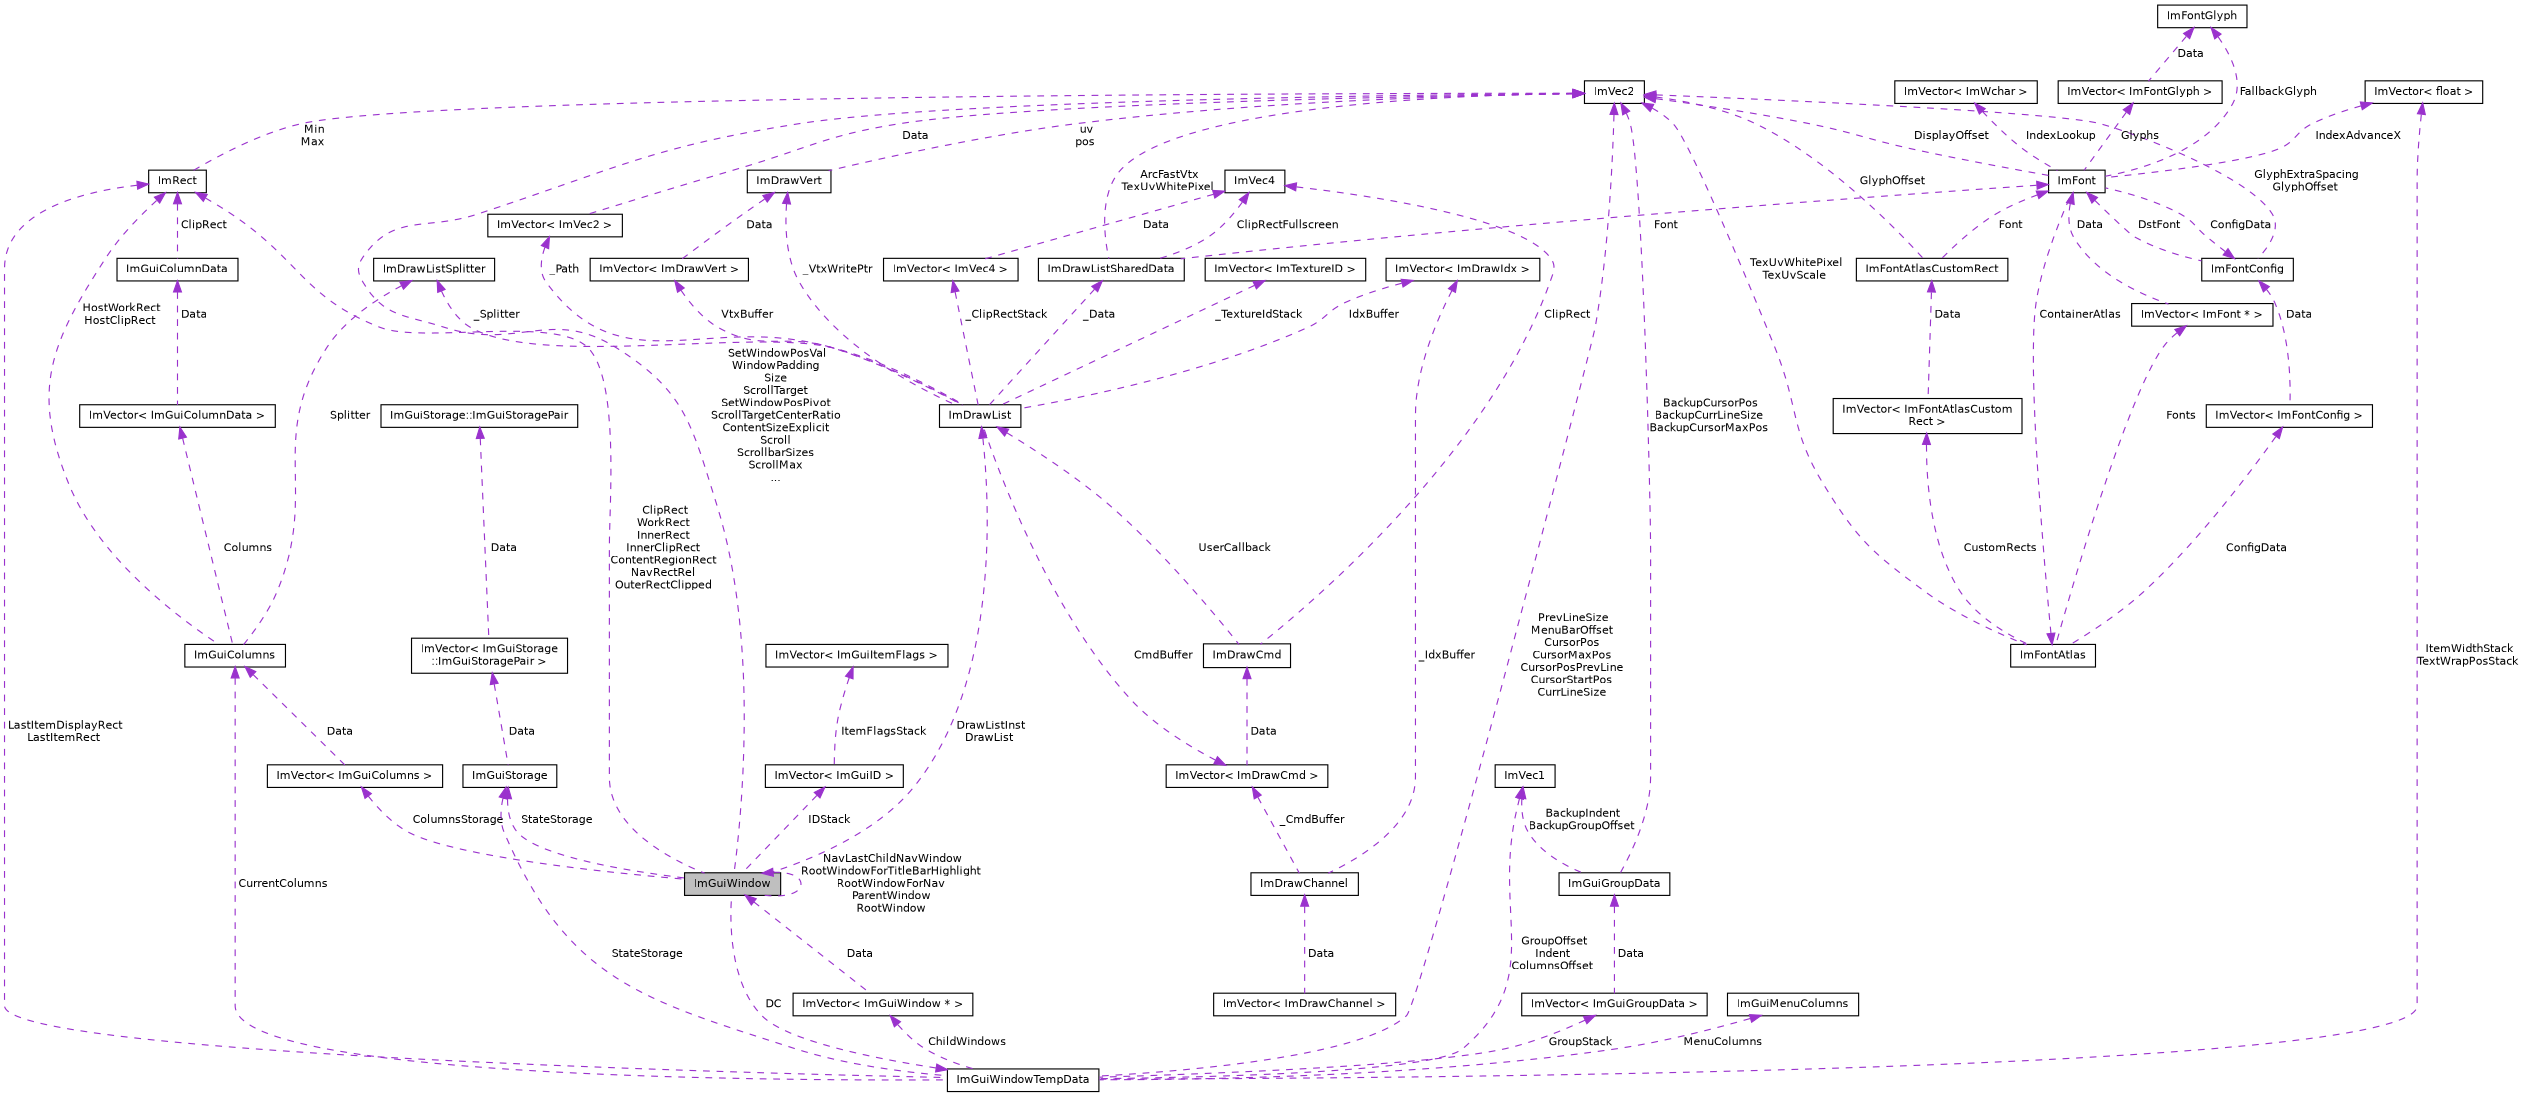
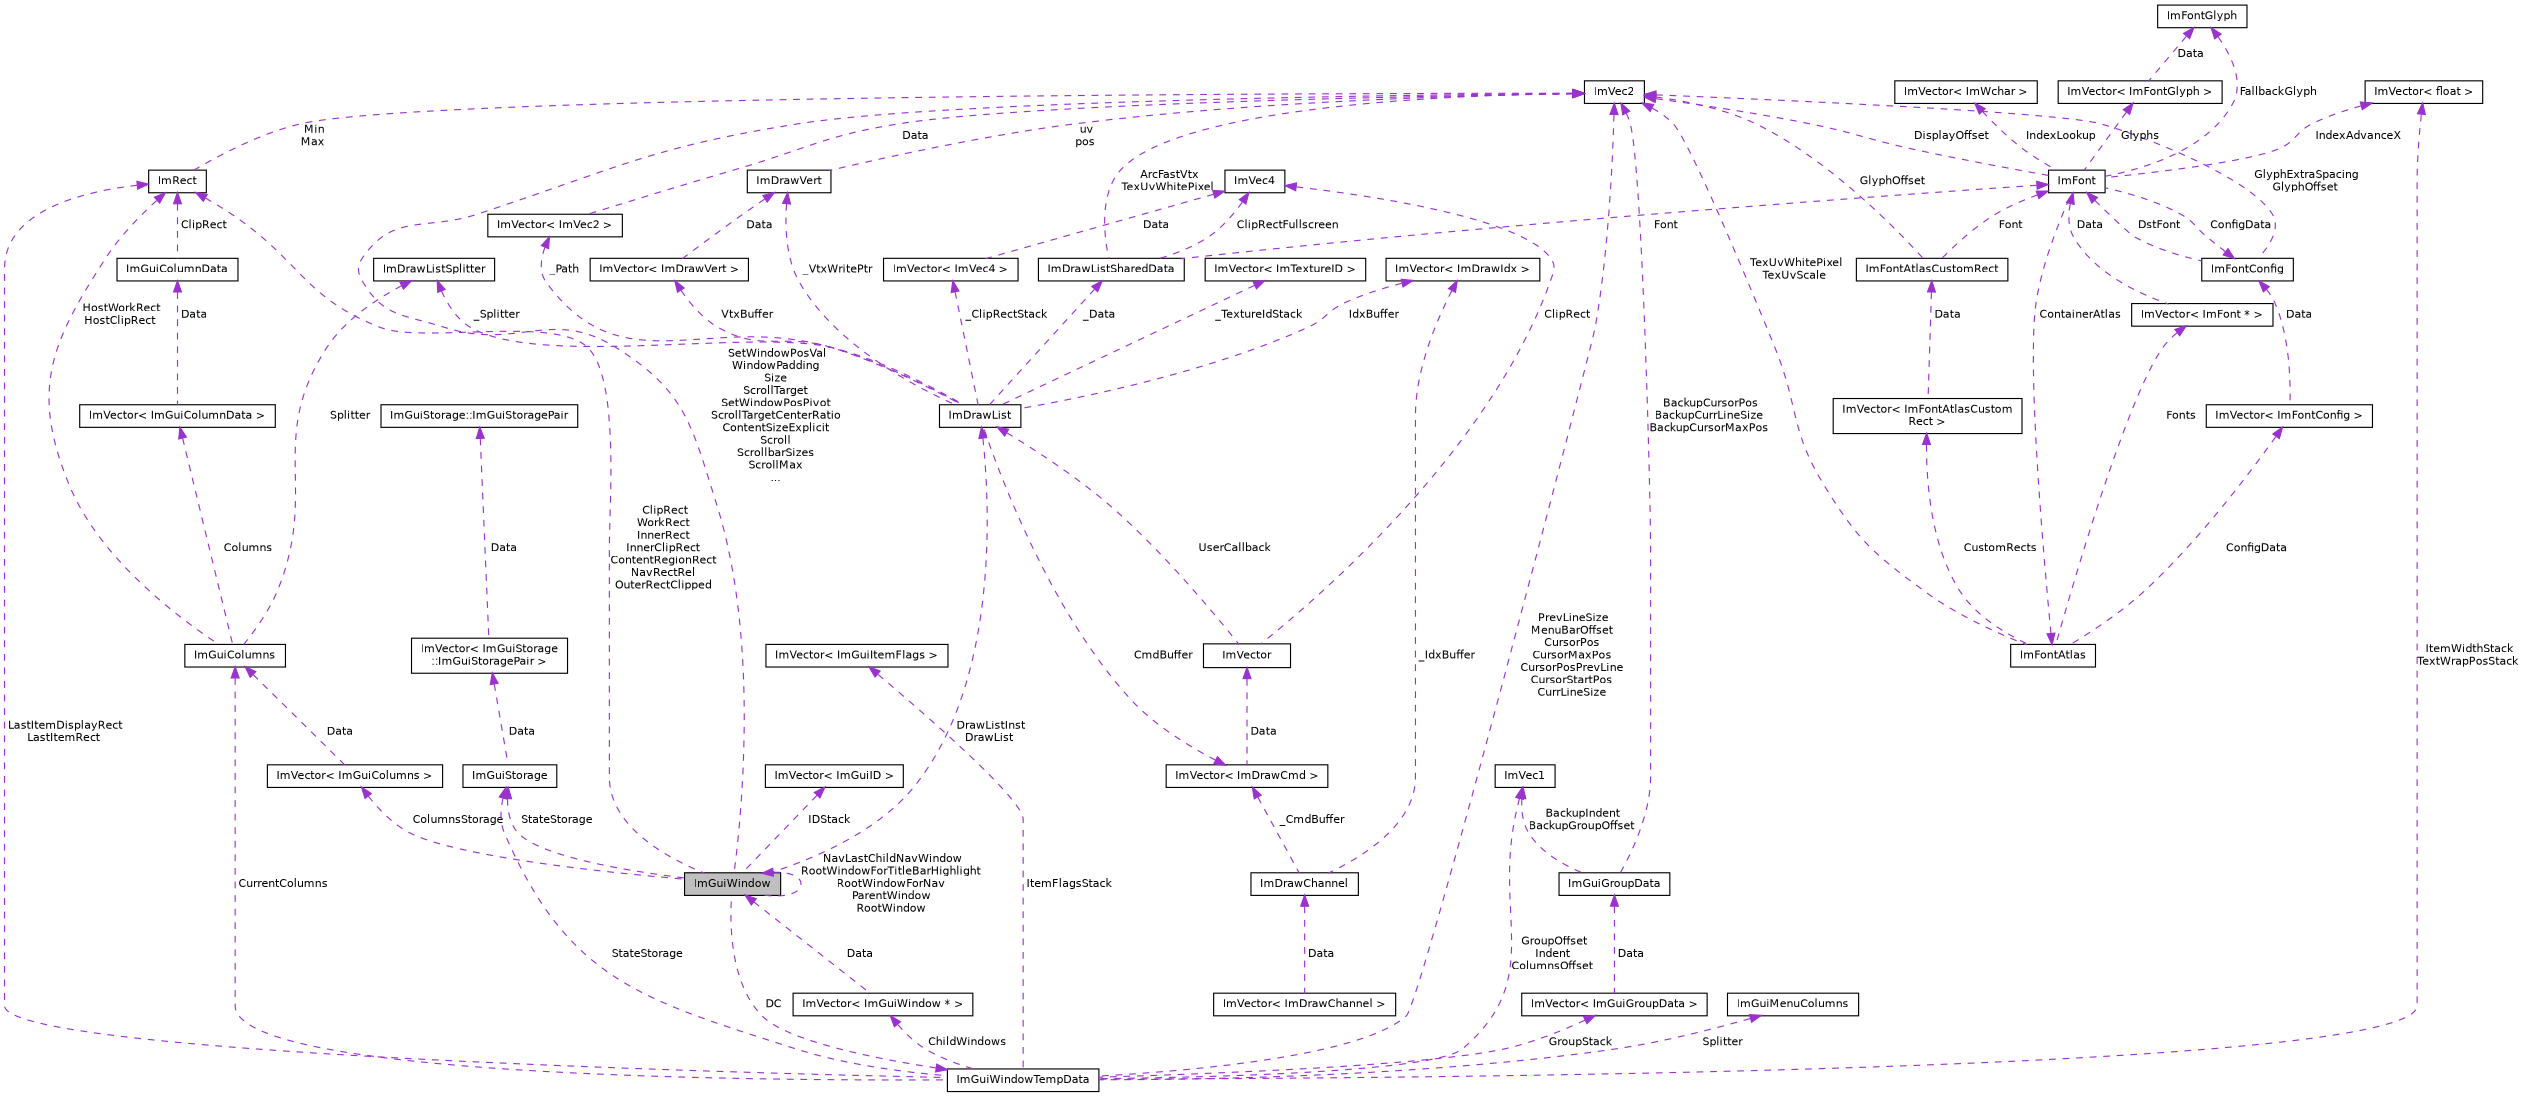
  digraph {
    node [color=black fillcolor=white fontname=Helvetica fontsize=10 shape=record style=filled]
    edge [color=darkorchid3 dir=back fontname=Helvetica fontsize=10 labelfontname=Helvetica labelfontsize=10 style=dashed]
    n1 [fillcolor=grey75 fontcolor=black height=0.2 label=ImGuiWindow width=0.4]
    n2 [height=0.2 label="ImVector\< ImGuiWindow * \>" width=0.4]
    n3 [height=0.2 label=ImGuiWindowTempData width=0.4]
    n4 [height=0.2 label="ImVector\< ImGuiColumns \>" width=0.4]
    n5 [height=0.2 label=ImGuiColumns width=0.4]
    n6 [height=0.2 label="ImVector\< ImGuiColumnData \>" width=0.4]
    n7 [height=0.2 label=ImGuiColumnData width=0.4]
    n8 [height=0.2 label=ImRect width=0.4]
    n9 [height=0.2 label=ImVec2 width=0.4]
    n10 [height=0.2 label=ImDrawVert width=0.4]
    n11 [height=0.2 label="ImVector\< ImVec2 \>" width=0.4]
    n12 [height=0.2 label=ImDrawListSharedData width=0.4]
    n13 [height=0.2 label=ImFont width=0.4]
    n14 [height=0.2 label=ImFontConfig width=0.4]
    n15 [height=0.2 label=ImFontAtlas width=0.4]
    n16 [height=0.2 label=ImFontAtlasCustomRect width=0.4]
    n17 [height=0.2 label=ImGuiGroupData width=0.4]
    n18 [height=0.2 label=ImDrawList width=0.4]
    n19 [height=0.2 label="ImVector\< ImDrawVert \>" width=0.4]
    n20 [height=0.2 label="ImVector\< ImFont * \>" width=0.4]
    n21 [height=0.2 label="ImVector\< ImFontConfig \>" width=0.4]
    n22 [height=0.2 label="ImVector\< ImFontAtlasCustom\lRect \>" width=0.4]
    n23 [height=0.2 label="ImVector\< ImGuiGroupData \>" width=0.4]
    n24 [height=0.2 label=ImDrawListSplitter width=0.4]
-   n25 [height=0.2 label=ImDrawCmd width=0.4]
+   n25 [height=0.2 label=ImVector width=0.4]
    n26 [height=0.2 label="ImVector\< ImDrawChannel \>" width=0.4]
    n27 [height=0.2 label=ImDrawChannel width=0.4]
    n28 [height=0.2 label="ImVector\< ImDrawCmd \>" width=0.4]
    n29 [height=0.2 label=ImVec4 width=0.4]
    n30 [height=0.2 label="ImVector\< ImVec4 \>" width=0.4]
    n31 [height=0.2 label="ImVector\< ImFontGlyph \>" width=0.4]
    n32 [height=0.2 label=ImFontGlyph width=0.4]
    n33 [height=0.2 label="ImVector\< float \>" width=0.4]
    n34 [height=0.2 label="ImVector\< ImWchar \>" width=0.4]
    n35 [height=0.2 label="ImVector\< ImDrawIdx \>" width=0.4]
    n36 [height=0.2 label="ImVector\< ImTextureID \>" width=0.4]
    n37 [height=0.2 label=ImGuiStorage width=0.4]
    n38 [height=0.2 label="ImVector\< ImGuiStorage\l::ImGuiStoragePair \>" width=0.4]
    n39 [height=0.2 label="ImGuiStorage::ImGuiStoragePair" width=0.4]
    n40 [height=0.2 label=ImVec1 width=0.4]
    n41 [height=0.2 label="ImVector\< ImGuiItemFlags \>" width=0.4]
    n42 [height=0.2 label=ImGuiMenuColumns width=0.4]
    n43 [height=0.2 label="ImVector\< ImGuiID \>" width=0.4]
    n1 -> n1 [label=" NavLastChildNavWindow\nRootWindowForTitleBarHighlight\nRootWindowForNav\nParentWindow\nRootWindow"]
    n1 -> n2 [label=" Data"]
    n2 -> n3 [label=" ChildWindows"]
    n3 -> n1 [label=" DC"]
    n4 -> n1 [label=" ColumnsStorage"]
    n5 -> n3 [label=" CurrentColumns"]
    n5 -> n4 [label=" Data"]
    n6 -> n5 [label=" Columns"]
    n7 -> n6 [label=" Data"]
    n8 -> n1 [label=" ClipRect\nWorkRect\nInnerRect\nInnerClipRect\nContentRegionRect\nNavRectRel\nOuterRectClipped"]
    n8 -> n3 [label=" LastItemDisplayRect\nLastItemRect"]
    n8 -> n5 [label=" HostWorkRect\nHostClipRect"]
    n8 -> n7 [label=" ClipRect"]
    n9 -> n1 [label=" SetWindowPosVal\nWindowPadding\nSize\nScrollTarget\nSetWindowPosPivot\nScrollTargetCenterRatio\nContentSizeExplicit\nScroll\nScrollbarSizes\nScrollMax\n..."]
    n9 -> n3 [label=" PrevLineSize\nMenuBarOffset\nCursorPos\nCursorMaxPos\nCursorPosPrevLine\nCursorStartPos\nCurrLineSize"]
    n9 -> n8 [label=" Min\nMax"]
    n9 -> n10 [label=" uv\npos"]
    n9 -> n11 [label=" Data"]
    n9 -> n12 [label=" ArcFastVtx\nTexUvWhitePixel"]
    n9 -> n13 [label=" DisplayOffset"]
    n9 -> n14 [label=" GlyphExtraSpacing\nGlyphOffset"]
    n9 -> n15 [label=" TexUvWhitePixel\nTexUvScale"]
    n9 -> n16 [label=" GlyphOffset"]
    n9 -> n17 [label=" BackupCursorPos\nBackupCurrLineSize\nBackupCursorMaxPos"]
    n10 -> n18 [label=" _VtxWritePtr"]
    n10 -> n19 [label=" Data"]
    n11 -> n18 [label=" _Path"]
    n12 -> n18 [label=" _Data"]
    n13 -> n12 [label=" Font"]
    n13 -> n14 [label=" DstFont"]
    n13 -> n16 [label=" Font"]
    n13 -> n20 [label=" Data"]
    n14 -> n13 [label=" ConfigData"]
    n14 -> n21 [label=" Data"]
    n15 -> n13 [label=" ContainerAtlas"]
    n16 -> n22 [label=" Data"]
    n17 -> n23 [label=" Data"]
    n18 -> n1 [label=" DrawListInst\nDrawList"]
    n18 -> n25 [label=" UserCallback"]
    n19 -> n18 [label=" VtxBuffer"]
    n20 -> n15 [label=" Fonts"]
    n21 -> n15 [label=" ConfigData"]
    n22 -> n15 [label=" CustomRects"]
    n23 -> n3 [label=" GroupStack"]
    n24 -> n5 [label=" Splitter"]
    n24 -> n18 [label=" _Splitter"]
    n25 -> n28 [label=" Data"]
    n27 -> n26 [label=" Data"]
    n28 -> n18 [label=" CmdBuffer"]
    n28 -> n27 [label=" _CmdBuffer"]
    n29 -> n12 [label=" ClipRectFullscreen"]
    n29 -> n25 [label=" ClipRect"]
    n29 -> n30 [label=" Data"]
    n30 -> n18 [label=" _ClipRectStack"]
    n31 -> n13 [label=" Glyphs"]
    n32 -> n13 [label=" FallbackGlyph"]
    n32 -> n31 [label=" Data"]
    n33 -> n3 [label=" ItemWidthStack\nTextWrapPosStack"]
    n33 -> n13 [label=" IndexAdvanceX"]
    n34 -> n13 [label=" IndexLookup"]
    n35 -> n18 [label=" IdxBuffer"]
    n35 -> n27 [label=" _IdxBuffer"]
    n36 -> n18 [label=" _TextureIdStack"]
    n37 -> n1 [label=" StateStorage"]
    n37 -> n3 [label=" StateStorage"]
    n38 -> n37 [label=" Data"]
    n39 -> n38 [label=" Data"]
    n40 -> n3 [label=" GroupOffset\nIndent\nColumnsOffset"]
    n40 -> n17 [label=" BackupIndent\nBackupGroupOffset"]
-   n41 -> n43 [label=" ItemFlagsStack"]
-   n42 -> n3 [label=" MenuColumns"]
+   n41 -> n3 [label=" ItemFlagsStack"]
+   n42 -> n3 [label=" Splitter"]
    n43 -> n1 [label=" IDStack"]
  }
